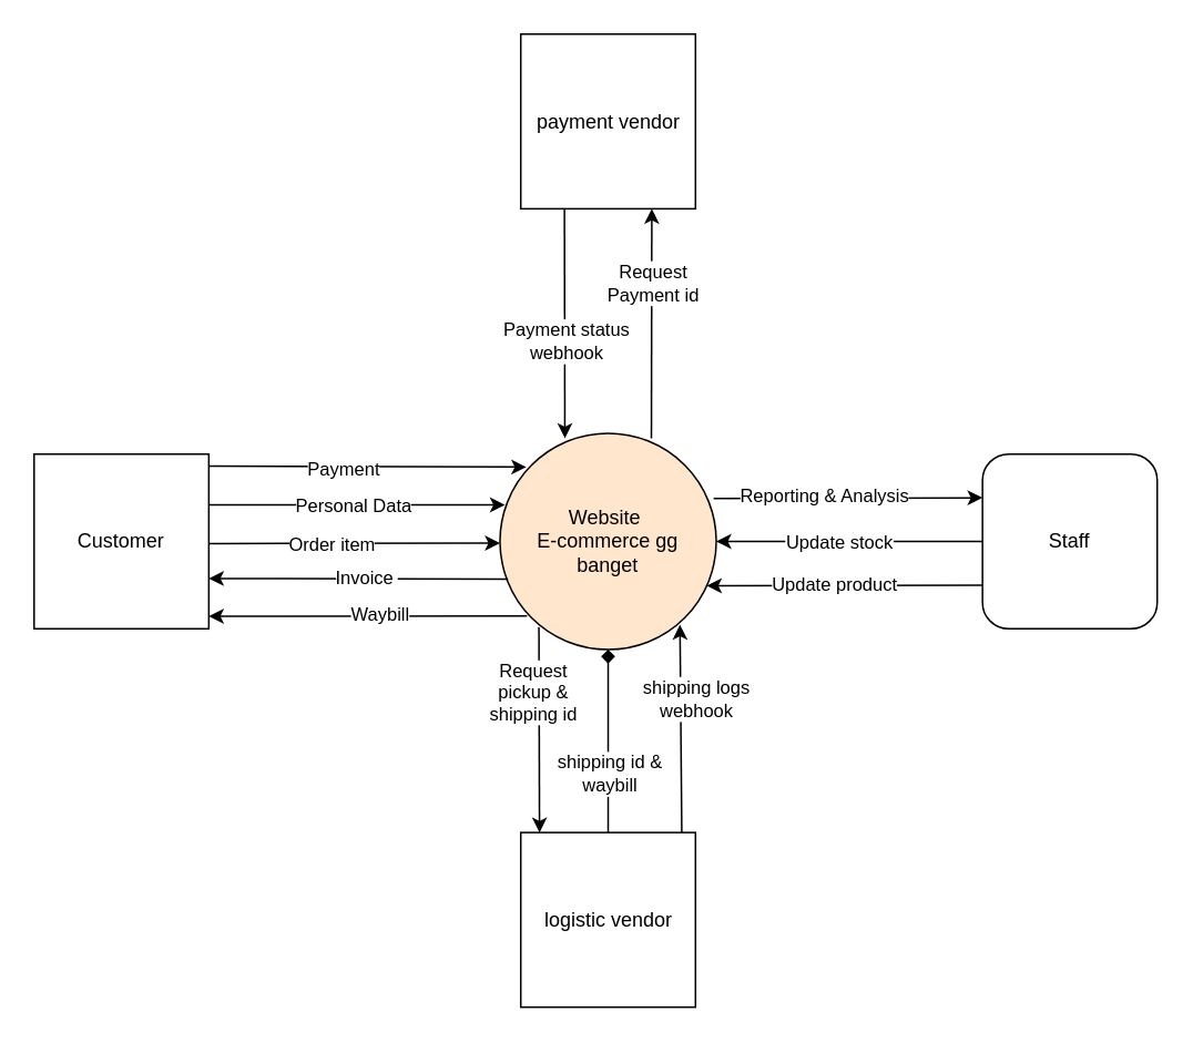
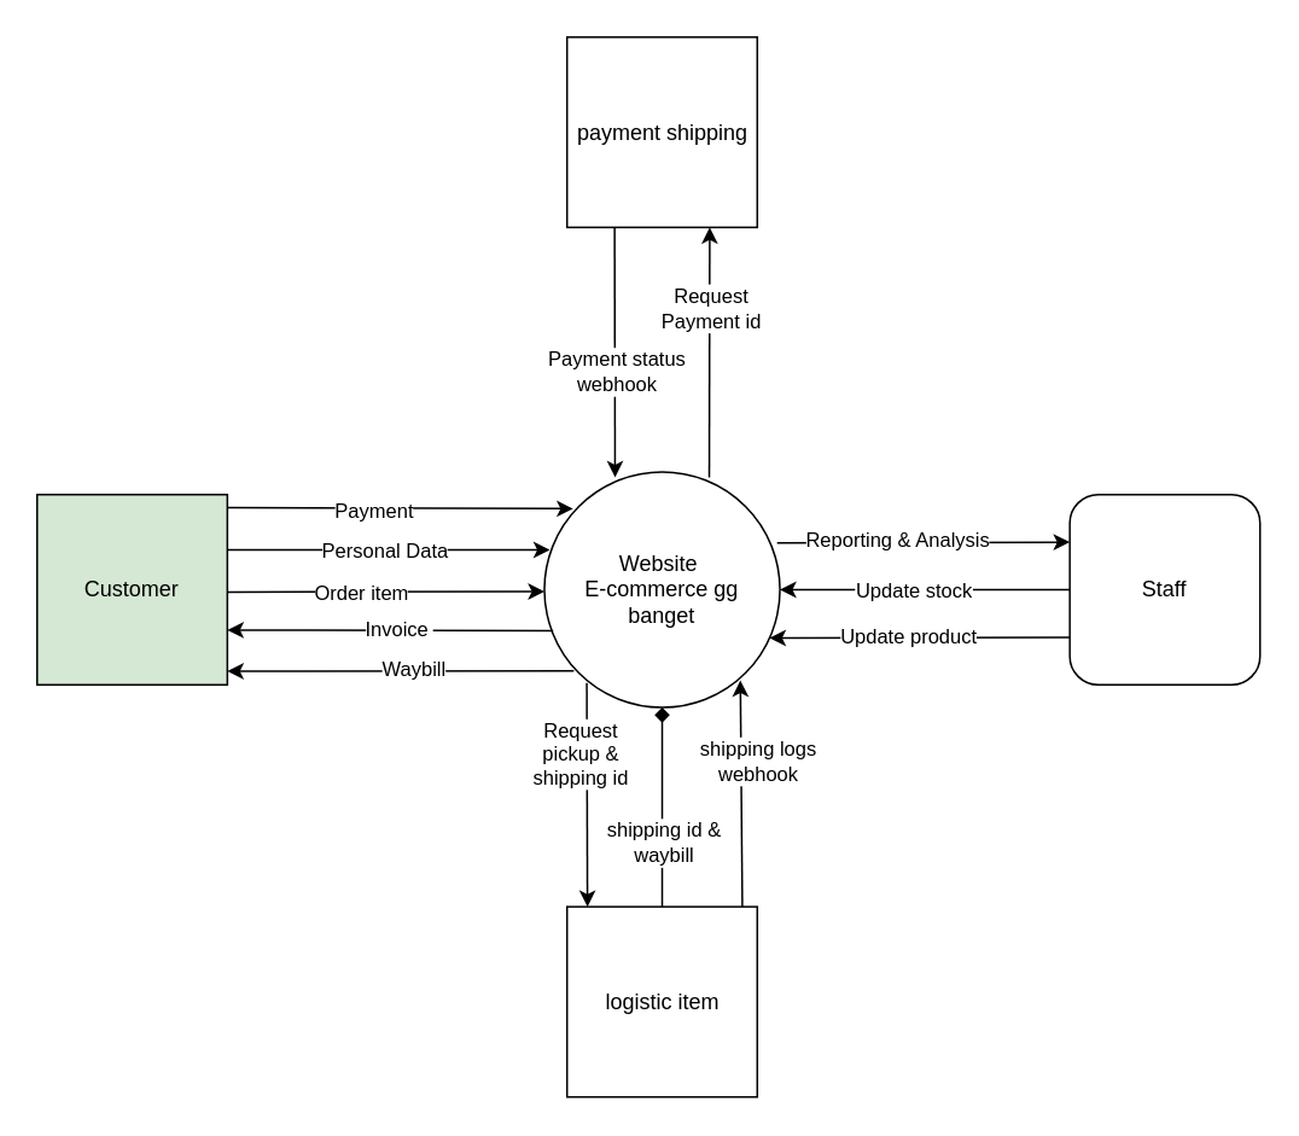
  <mxCell id="0" />
  <mxCell id="1" parent="0" />
- <mxCell id="2" value="Website&amp;nbsp;&lt;br&gt;E-commerce gg&lt;br&gt;banget" style="ellipse;whiteSpace=wrap;html=1;aspect=fixed;fillColor=#ffe6cc;" vertex="1" parent="1"><mxGeometry x="300" y="260" width="130" height="130" as="geometry" /></mxCell>
+ <mxCell id="2" value="Website&amp;nbsp;&lt;br&gt;E-commerce gg&lt;br&gt;banget" style="ellipse;whiteSpace=wrap;html=1;aspect=fixed;" vertex="1" parent="1"><mxGeometry x="300" y="260" width="130" height="130" as="geometry" /></mxCell>
  <mxCell id="3" style="edgeStyle=none;html=1;exitX=1;exitY=0.25;exitDx=0;exitDy=0;entryX=0.122;entryY=0.156;entryDx=0;entryDy=0;entryPerimeter=0;" edge="1" parent="1" target="2"><mxGeometry relative="1" as="geometry"><mxPoint x="125" y="279.75" as="sourcePoint" /><mxPoint x="310" y="280" as="targetPoint" /></mxGeometry></mxCell>
  <mxCell id="4" value="Payment" style="edgeLabel;html=1;align=center;verticalAlign=middle;resizable=0;points=[];" vertex="1" connectable="0" parent="3"><mxGeometry x="-0.149" y="-2" relative="1" as="geometry"><mxPoint as="offset" /></mxGeometry></mxCell>
  <mxCell id="5" style="edgeStyle=none;html=1;exitX=1;exitY=0.5;exitDx=0;exitDy=0;entryX=0.023;entryY=0.354;entryDx=0;entryDy=0;entryPerimeter=0;" edge="1" parent="1"><mxGeometry relative="1" as="geometry"><mxPoint x="125" y="303" as="sourcePoint" /><mxPoint x="302.99" y="303.02" as="targetPoint" /></mxGeometry></mxCell>
  <mxCell id="6" value="Personal Data" style="edgeLabel;html=1;align=center;verticalAlign=middle;resizable=0;points=[];" vertex="1" connectable="0" parent="5"><mxGeometry x="-0.223" y="3" relative="1" as="geometry"><mxPoint x="17" y="3" as="offset" /></mxGeometry></mxCell>
  <mxCell id="7" style="edgeStyle=none;html=1;exitX=1;exitY=0.75;exitDx=0;exitDy=0;" edge="1" parent="1"><mxGeometry relative="1" as="geometry"><mxPoint x="125" y="326.25" as="sourcePoint" /><mxPoint x="300" y="326" as="targetPoint" /></mxGeometry></mxCell>
  <mxCell id="8" value="Order item" style="edgeLabel;html=1;align=center;verticalAlign=middle;resizable=0;points=[];" vertex="1" connectable="0" parent="7"><mxGeometry x="-0.225" relative="1" as="geometry"><mxPoint x="6" as="offset" /></mxGeometry></mxCell>
- <mxCell id="9" value="Customer" style="whiteSpace=wrap;html=1;aspect=fixed;" vertex="1" parent="1"><mxGeometry x="20" y="272.5" width="105" height="105" as="geometry" /></mxCell>
+ <mxCell id="9" value="Customer" style="whiteSpace=wrap;html=1;aspect=fixed;fillColor=#d5e8d4;" vertex="1" parent="1"><mxGeometry x="20" y="272.5" width="105" height="105" as="geometry" /></mxCell>
  <mxCell id="10" value="Staff" style="whiteSpace=wrap;html=1;aspect=fixed;rounded=1;" vertex="1" parent="1"><mxGeometry x="590" y="272.5" width="105" height="105" as="geometry" /></mxCell>
  <mxCell id="11" style="edgeStyle=none;html=1;exitX=0.25;exitY=1;exitDx=0;exitDy=0;entryX=0.3;entryY=0.023;entryDx=0;entryDy=0;entryPerimeter=0;" edge="1" parent="1" source="13" target="2"><mxGeometry relative="1" as="geometry" /></mxCell>
  <mxCell id="12" value="Payment status&lt;br&gt;webhook" style="edgeLabel;html=1;align=center;verticalAlign=middle;resizable=0;points=[];" vertex="1" connectable="0" parent="11"><mxGeometry x="0.16" y="1" relative="1" as="geometry"><mxPoint as="offset" /></mxGeometry></mxCell>
- <mxCell id="13" value="payment vendor" style="whiteSpace=wrap;html=1;aspect=fixed;" vertex="1" parent="1"><mxGeometry x="312.5" y="20" width="105" height="105" as="geometry" /></mxCell>
+ <mxCell id="13" value="payment shipping" style="whiteSpace=wrap;html=1;aspect=fixed;" vertex="1" parent="1"><mxGeometry x="312.5" y="20" width="105" height="105" as="geometry" /></mxCell>
  <mxCell id="14" style="edgeStyle=none;html=1;exitX=0.75;exitY=0;exitDx=0;exitDy=0;entryX=0.832;entryY=0.885;entryDx=0;entryDy=0;entryPerimeter=0;" edge="1" parent="1" target="2"><mxGeometry relative="1" as="geometry"><mxPoint x="409.25" y="500" as="sourcePoint" /><mxPoint x="409" y="385.97" as="targetPoint" /></mxGeometry></mxCell>
  <mxCell id="15" value="shipping logs&lt;br&gt;webhook" style="edgeLabel;html=1;align=center;verticalAlign=middle;resizable=0;points=[];" vertex="1" connectable="0" parent="14"><mxGeometry x="0.403" y="-3" relative="1" as="geometry"><mxPoint x="6" y="8" as="offset" /></mxGeometry></mxCell>
- <mxCell id="16" value="logistic vendor" style="whiteSpace=wrap;html=1;aspect=fixed;" vertex="1" parent="1"><mxGeometry x="312.5" y="500" width="105" height="105" as="geometry" /></mxCell>
+ <mxCell id="16" value="logistic item" style="whiteSpace=wrap;html=1;aspect=fixed;" vertex="1" parent="1"><mxGeometry x="312.5" y="500" width="105" height="105" as="geometry" /></mxCell>
  <mxCell id="17" value="" style="endArrow=classic;html=1;entryX=0.75;entryY=1;entryDx=0;entryDy=0;exitX=0.7;exitY=0.023;exitDx=0;exitDy=0;exitPerimeter=0;" edge="1" parent="1" source="2" target="13"><mxGeometry width="50" height="50" relative="1" as="geometry"><mxPoint x="400" y="410" as="sourcePoint" /><mxPoint x="450" y="360" as="targetPoint" /></mxGeometry></mxCell>
  <mxCell id="18" value="Request&lt;br&gt;Payment id" style="edgeLabel;html=1;align=center;verticalAlign=middle;resizable=0;points=[];" vertex="1" connectable="0" parent="17"><mxGeometry x="-0.131" relative="1" as="geometry"><mxPoint y="-33" as="offset" /></mxGeometry></mxCell>
  <mxCell id="19" value="" style="endArrow=classic;html=1;entryX=0.25;entryY=0;entryDx=0;entryDy=0;exitX=0.18;exitY=0.896;exitDx=0;exitDy=0;exitPerimeter=0;" edge="1" parent="1" source="2"><mxGeometry width="50" height="50" relative="1" as="geometry"><mxPoint x="324" y="387.01" as="sourcePoint" /><mxPoint x="323.75" y="500" as="targetPoint" /></mxGeometry></mxCell>
  <mxCell id="20" value="Request&lt;br&gt;pickup &amp;amp;&lt;br&gt;shipping id" style="edgeLabel;html=1;align=center;verticalAlign=middle;resizable=0;points=[];" vertex="1" connectable="0" parent="19"><mxGeometry x="-0.363" y="3" relative="1" as="geometry"><mxPoint x="-7" as="offset" /></mxGeometry></mxCell>
  <mxCell id="21" value="" style="endArrow=classic;html=1;exitX=0.037;exitY=0.705;exitDx=0;exitDy=0;exitPerimeter=0;entryX=1;entryY=0.75;entryDx=0;entryDy=0;" edge="1" parent="1"><mxGeometry width="50" height="50" relative="1" as="geometry"><mxPoint x="304.81" y="347.65" as="sourcePoint" /><mxPoint x="125" y="347.25" as="targetPoint" /></mxGeometry></mxCell>
  <mxCell id="22" value="Invoice&amp;nbsp;" style="edgeLabel;html=1;align=center;verticalAlign=middle;resizable=0;points=[];" vertex="1" connectable="0" parent="21"><mxGeometry x="-0.238" y="-1" relative="1" as="geometry"><mxPoint x="-16" as="offset" /></mxGeometry></mxCell>
  <mxCell id="23" value="" style="endArrow=classic;html=1;exitX=0.125;exitY=0.845;exitDx=0;exitDy=0;exitPerimeter=0;entryX=1;entryY=0.75;entryDx=0;entryDy=0;" edge="1" parent="1" source="2"><mxGeometry width="50" height="50" relative="1" as="geometry"><mxPoint x="304.81" y="370.4" as="sourcePoint" /><mxPoint x="125" y="370" as="targetPoint" /></mxGeometry></mxCell>
  <mxCell id="24" value="Waybill" style="edgeLabel;html=1;align=center;verticalAlign=middle;resizable=0;points=[];" vertex="1" connectable="0" parent="23"><mxGeometry x="-0.238" y="-1" relative="1" as="geometry"><mxPoint x="-16" as="offset" /></mxGeometry></mxCell>
  <mxCell id="25" value="" style="endArrow=diamond;html=1;exitX=0.5;exitY=0;exitDx=0;exitDy=0;entryX=0.5;entryY=1;entryDx=0;entryDy=0;" edge="1" parent="1" source="16" target="2"><mxGeometry width="50" height="50" relative="1" as="geometry"><mxPoint x="230" y="450" as="sourcePoint" /><mxPoint x="280" y="400" as="targetPoint" /></mxGeometry></mxCell>
  <mxCell id="26" value="shipping id &amp;amp;&lt;br&gt;waybill" style="edgeLabel;html=1;align=center;verticalAlign=middle;resizable=0;points=[];" vertex="1" connectable="0" parent="25"><mxGeometry x="-0.339" relative="1" as="geometry"><mxPoint as="offset" /></mxGeometry></mxCell>
  <mxCell id="27" value="" style="endArrow=classic;html=1;entryX=0;entryY=0.25;entryDx=0;entryDy=0;exitX=0.988;exitY=0.301;exitDx=0;exitDy=0;exitPerimeter=0;" edge="1" parent="1" source="2" target="10"><mxGeometry width="50" height="50" relative="1" as="geometry"><mxPoint x="340" y="350" as="sourcePoint" /><mxPoint x="390" y="300" as="targetPoint" /></mxGeometry></mxCell>
  <mxCell id="28" value="Reporting &amp;amp; Analysis" style="edgeLabel;html=1;align=center;verticalAlign=middle;resizable=0;points=[];" vertex="1" connectable="0" parent="27"><mxGeometry x="-0.189" y="1" relative="1" as="geometry"><mxPoint as="offset" /></mxGeometry></mxCell>
  <mxCell id="29" value="" style="endArrow=classic;html=1;exitX=0;exitY=0.5;exitDx=0;exitDy=0;entryX=1;entryY=0.5;entryDx=0;entryDy=0;" edge="1" parent="1" source="10" target="2"><mxGeometry width="50" height="50" relative="1" as="geometry"><mxPoint x="340" y="350" as="sourcePoint" /><mxPoint x="390" y="300" as="targetPoint" /></mxGeometry></mxCell>
  <mxCell id="30" value="Update stock" style="edgeLabel;html=1;align=center;verticalAlign=middle;resizable=0;points=[];" vertex="1" connectable="0" parent="29"><mxGeometry x="0.089" relative="1" as="geometry"><mxPoint as="offset" /></mxGeometry></mxCell>
  <mxCell id="31" value="" style="endArrow=classic;html=1;exitX=0;exitY=0.75;exitDx=0;exitDy=0;entryX=0.956;entryY=0.705;entryDx=0;entryDy=0;entryPerimeter=0;" edge="1" parent="1" source="10" target="2"><mxGeometry width="50" height="50" relative="1" as="geometry"><mxPoint x="340" y="350" as="sourcePoint" /><mxPoint x="430" y="350" as="targetPoint" /></mxGeometry></mxCell>
  <mxCell id="32" value="Update product" style="edgeLabel;html=1;align=center;verticalAlign=middle;resizable=0;points=[];" vertex="1" connectable="0" parent="31"><mxGeometry x="0.268" y="2" relative="1" as="geometry"><mxPoint x="15" y="-3" as="offset" /></mxGeometry></mxCell>
